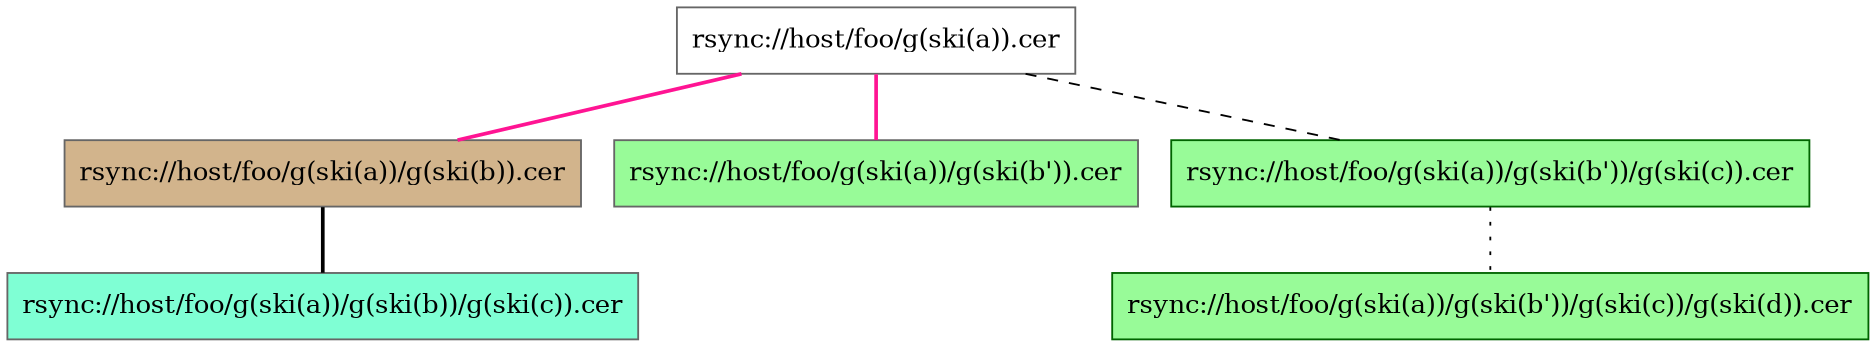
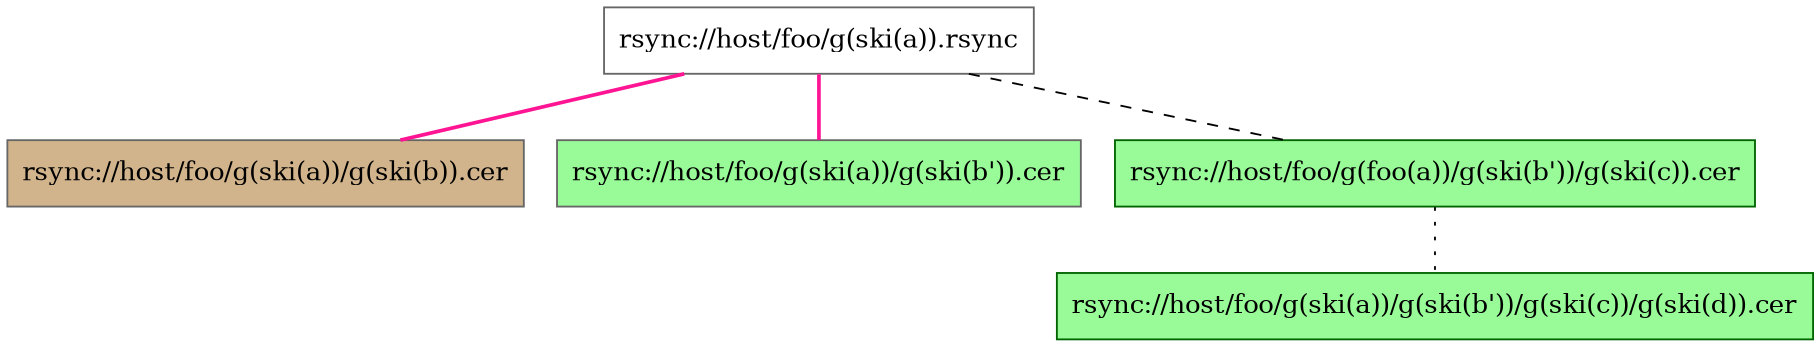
  graph {
    splines=true
    node [color=gray40 fillcolor=palegreen shape=box style=filled]
    edge [color=black style=bold]
-   n1 [fillcolor=white label="rsync://host/foo/g(ski(a)).cer"]
+   n1 [fillcolor=white label="rsync://host/foo/g(ski(a)).rsync"]
    n2 [fillcolor=tan label="rsync://host/foo/g(ski(a))/g(ski(b)).cer"]
    n3 [label="rsync://host/foo/g(ski(a))/g(ski(b')).cer"]
-   n4 [color=darkgreen label="rsync://host/foo/g(ski(a))/g(ski(b'))/g(ski(c)).cer"]
-   n5 [fillcolor=aquamarine label="rsync://host/foo/g(ski(a))/g(ski(b))/g(ski(c)).cer"]
+   n4 [color=darkgreen label="rsync://host/foo/g(foo(a))/g(ski(b'))/g(ski(c)).cer"]
    n6 [color=darkgreen label="rsync://host/foo/g(ski(a))/g(ski(b'))/g(ski(c))/g(ski(d)).cer"]
    n1 -- n2 [color=deeppink]
    n1 -- n3 [color=deeppink]
    n1 -- n4 [style=dashed]
-   n2 -- n5
    n4 -- n6 [style=dotted]
  }
